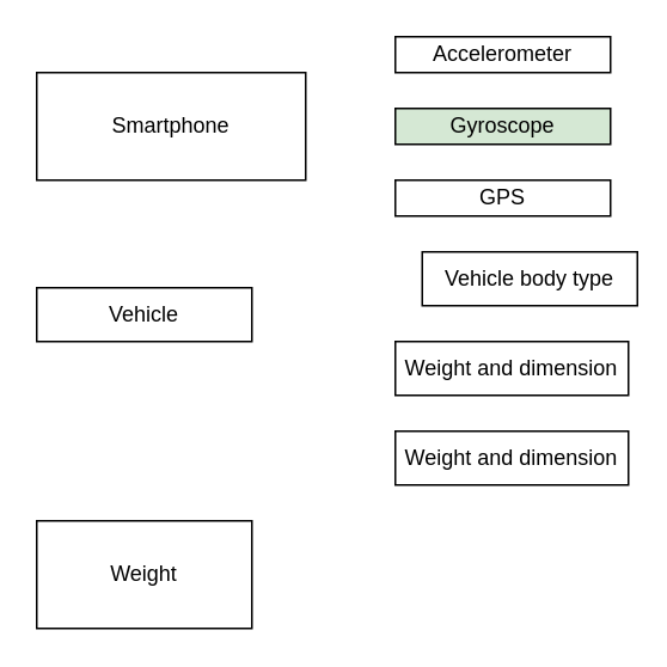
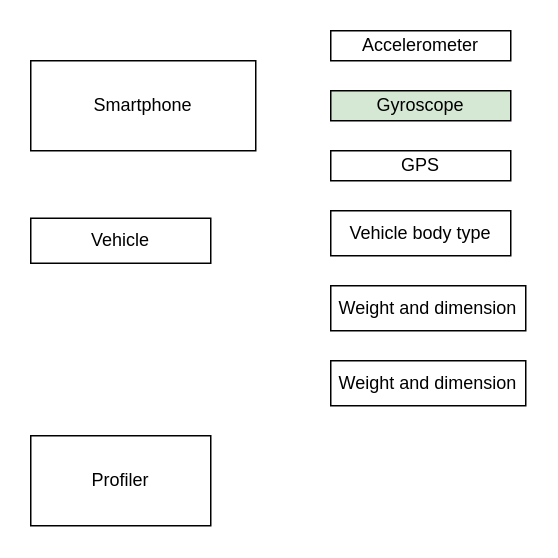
  <mxCell id="0" />
  <mxCell id="1" parent="0" />
  <mxCell id="2" value="Smartphone" style="rounded=0;whiteSpace=wrap;html=1;" vertex="1" parent="1"><mxGeometry x="20" y="40" width="150" height="60" as="geometry" /></mxCell>
- <mxCell id="3" value="Weight" style="rounded=0;whiteSpace=wrap;html=1;" vertex="1" parent="1"><mxGeometry x="20" y="290" width="120" height="60" as="geometry" /></mxCell>
+ <mxCell id="3" value="Profiler" style="rounded=0;whiteSpace=wrap;html=1;" vertex="1" parent="1"><mxGeometry x="20" y="290" width="120" height="60" as="geometry" /></mxCell>
  <mxCell id="4" value="Accelerometer" style="rounded=0;whiteSpace=wrap;html=1;" vertex="1" parent="1"><mxGeometry x="220" y="20" width="120" height="20" as="geometry" /></mxCell>
  <mxCell id="5" value="Gyroscope" style="rounded=0;whiteSpace=wrap;html=1;fillColor=#d5e8d4;" vertex="1" parent="1"><mxGeometry x="220" y="60" width="120" height="20" as="geometry" /></mxCell>
  <mxCell id="6" value="GPS" style="rounded=0;whiteSpace=wrap;html=1;" vertex="1" parent="1"><mxGeometry x="220" y="100" width="120" height="20" as="geometry" /></mxCell>
- <mxCell id="7" value="Vehicle" style="rounded=0;whiteSpace=wrap;html=1;" vertex="1" parent="1"><mxGeometry x="20" y="160" width="120" height="30" as="geometry" /></mxCell>
- <mxCell id="8" value="Vehicle body type" style="rounded=0;whiteSpace=wrap;html=1;" vertex="1" parent="1"><mxGeometry x="235" y="140" width="120" height="30" as="geometry" /></mxCell>
+ <mxCell id="7" value="Vehicle" style="rounded=0;whiteSpace=wrap;html=1;" vertex="1" parent="1"><mxGeometry x="20" y="145" width="120" height="30" as="geometry" /></mxCell>
+ <mxCell id="8" value="Vehicle body type" style="rounded=0;whiteSpace=wrap;html=1;" vertex="1" parent="1"><mxGeometry x="220" y="140" width="120" height="30" as="geometry" /></mxCell>
  <mxCell id="9" value="Weight and dimension" style="rounded=0;whiteSpace=wrap;html=1;" vertex="1" parent="1"><mxGeometry x="220" y="190" width="130" height="30" as="geometry" /></mxCell>
  <mxCell id="10" value="Weight and dimension" style="rounded=0;whiteSpace=wrap;html=1;" vertex="1" parent="1"><mxGeometry x="220" y="240" width="130" height="30" as="geometry" /></mxCell>
